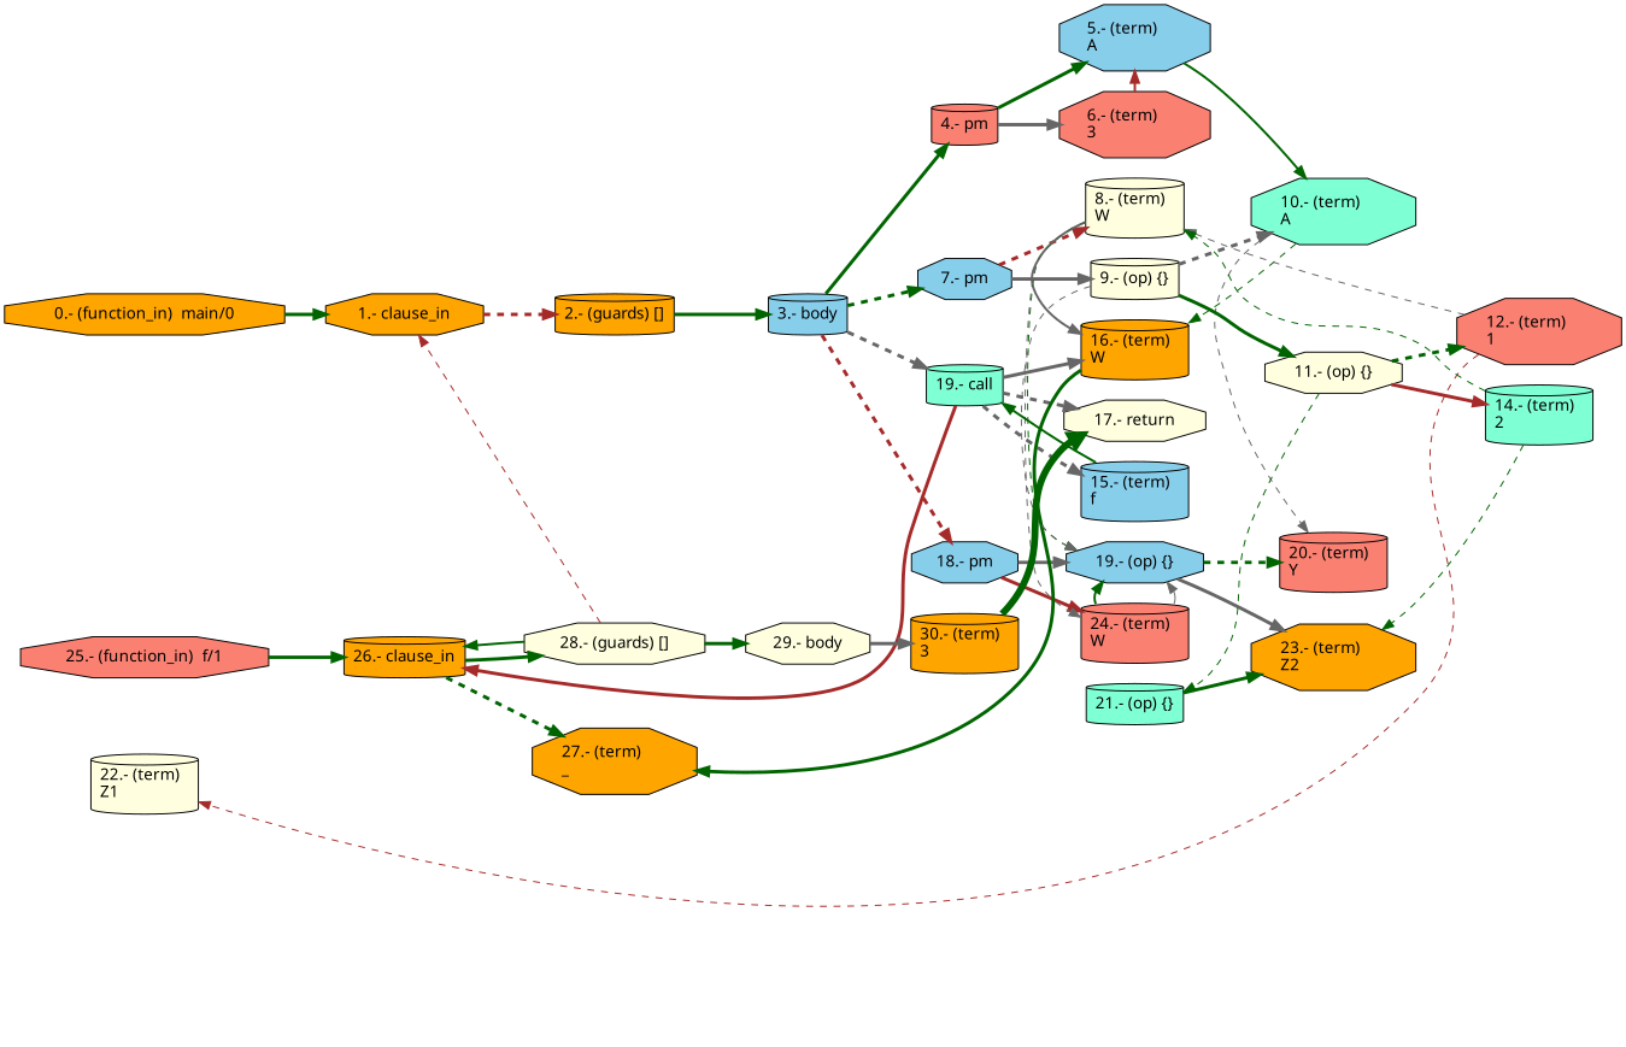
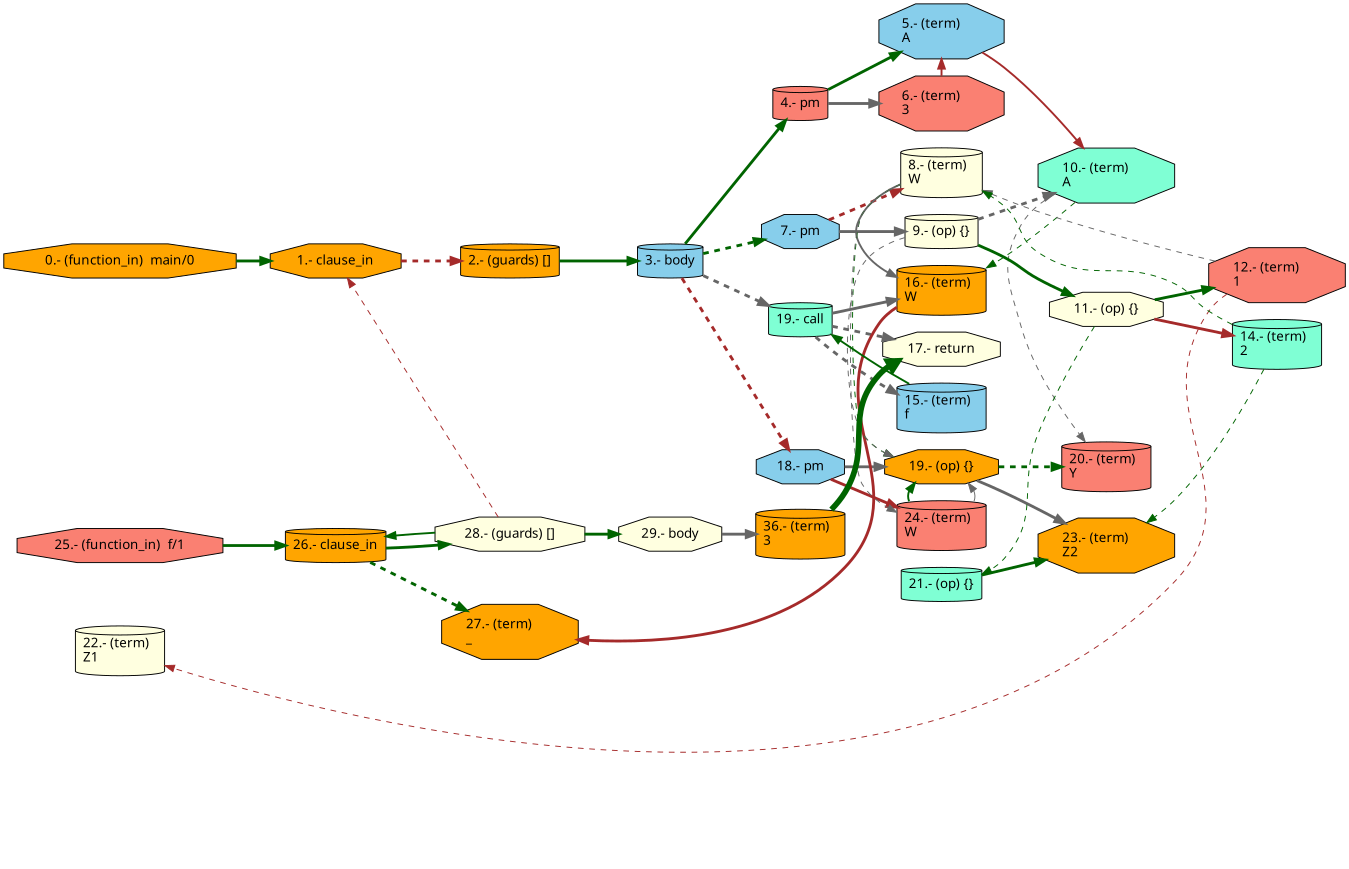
  digraph {
    fontname="Noto Sans"
    rankdir=LR
    node [fillcolor=orange fontname="Noto Sans" shape=octagon style=filled]
    edge [color=darkgreen fontname="Noto Sans" penwidth=3 style=bold]
    n1 [label="0.- (function_in)  main/0"]
    n2 [label="1.- clause_in"]
    n3 [label="2.- (guards) []" shape=cylinder]
    n4 [fillcolor=skyblue label="3.- body" shape=cylinder]
    n5 [fillcolor=salmon label="4.- pm" shape=cylinder]
    n6 [fillcolor=skyblue label="7.- pm"]
    n7 [fillcolor=aquamarine label="19.- call" shape=cylinder]
    n8 [fillcolor=skyblue label="18.- pm"]
    n9 [fillcolor=skyblue label="5.- (term)  \lA\l"]
    n10 [fillcolor=salmon label="6.- (term)  \l3\l"]
    n11 [fillcolor=aquamarine label="10.- (term)  \lA\l"]
    n12 [label="16.- (term)  \lW\l" shape=cylinder]
    n13 [fillcolor=salmon label="20.- (term)  \lY\l" shape=cylinder]
    n14 [fillcolor=lightyellow label="8.- (term)  \lW\l" shape=cylinder]
    n15 [fillcolor=lightyellow label="9.- (op) {}" shape=cylinder]
-   n16 [fillcolor=skyblue label="19.- (op) {}"]
+   n16 [label="19.- (op) {}"]
    n17 [fillcolor=salmon label="24.- (term)  \lW\l" shape=cylinder]
    n18 [fillcolor=lightyellow label="11.- (op) {}"]
    n19 [label="27.- (term)  \l_\l"]
    n20 [label="23.- (term)  \lZ2\l"]
    n21 [fillcolor=salmon label="12.- (term)  \l1\l"]
    n22 [fillcolor=aquamarine label="14.- (term)  \l2\l" shape=cylinder]
    n23 [fillcolor=aquamarine label="21.- (op) {}" shape=cylinder]
    n24 [fillcolor=lightyellow label="22.- (term)  \lZ1\l" shape=cylinder]
    n25 [fillcolor=lightyellow label="17.- return"]
    n26 [fillcolor=skyblue label="15.- (term)  \lf\l" shape=cylinder]
    n27 [label="26.- clause_in" shape=cylinder]
    n28 [fillcolor=lightyellow label="28.- (guards) []"]
    n29 [fillcolor=salmon label="25.- (function_in)  f/1"]
    n30 [fillcolor=lightyellow label="29.- body"]
-   n31 [label="30.- (term)  \l3\l" shape=cylinder]
+   n31 [label="36.- (term)  \l3\l" shape=cylinder]
    n1 -> n2
    n2 -> n3 [color=brown style=dashed]
    n3 -> n4
    n4 -> n5
    n4 -> n6 [style=dashed]
    n4 -> n7 [color=gray40 style=dashed]
    n4 -> n8 [color=brown style=dashed]
    n5 -> n9
    n5 -> n10 [color=gray40]
    n6 -> n14 [color=brown style=dashed]
    n6 -> n15 [color=gray40]
    n7 -> n12 [color=gray40]
    n7 -> n25 [color=gray40 style=dashed]
    n7 -> n26 [color=gray40 style=dashed]
-   n7 -> n27 [color=brown constraint=false]
    n8 -> n16 [color=gray40]
    n8 -> n17 [color=brown]
-   n9 -> n11 [constraint=false penwidth=""]
+   n9 -> n11 [color=brown constraint=false penwidth=""]
    n10 -> n9 [color=brown constraint=false penwidth=""]
    n11 -> n12 [constraint=false style=dashed penwidth=""]
    n11 -> n13 [color=gray40 constraint=false penwidth=1 style=dashed]
-   n12 -> n19 [constraint=false]
+   n12 -> n19 [color=brown constraint=false]
    n14 -> n12 [color=gray40 constraint=false penwidth=""]
    n14 -> n16 [constraint=false penwidth=1 style=dashed]
    n14 -> n17 [color=gray40 constraint=false style=dashed penwidth=""]
    n15 -> n11 [color=gray40 style=dashed]
    n15 -> n16 [color=gray40 constraint=false penwidth=1 style=dashed]
    n15 -> n18
    n16 -> n13 [style=dashed]
    n16 -> n20 [color=gray40]
    n17 -> n16 [color=gray40 constraint=false penwidth=1]
    n17 -> n16 [constraint=false penwidth=""]
-   n18 -> n21 [style=dashed]
+   n18 -> n21
    n18 -> n22 [color=brown]
    n18 -> n23 [constraint=false penwidth=1 style=dashed]
    n21 -> n14 [color=gray40 constraint=false style=dashed penwidth=""]
    n21 -> n24 [color=brown constraint=false penwidth=1 style=dashed]
    n22 -> n14 [constraint=false style=dashed penwidth=""]
    n22 -> n20 [constraint=false penwidth=1 style=dashed]
    n23 -> n20
    n26 -> n7 [constraint=false penwidth=""]
    n27 -> n19 [style=dashed]
    n27 -> n28
    n28 -> n2 [color=brown constraint=false style=dashed penwidth=""]
    n28 -> n27 [constraint=false penwidth=""]
    n28 -> n30
    n29 -> n27
    n30 -> n31 [color=gray40]
    n31 -> n25 [constraint=false penwidth=6]
  }
